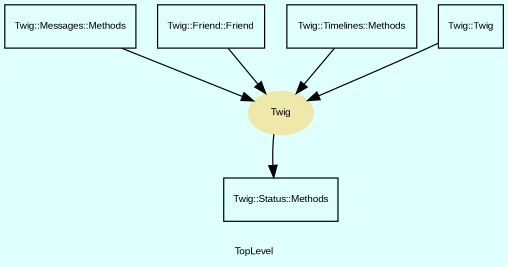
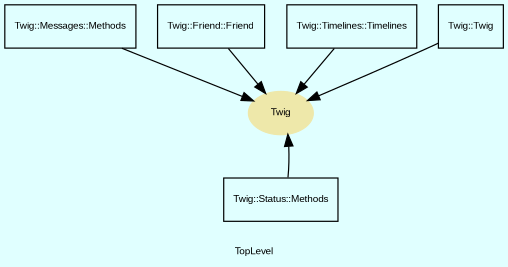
  digraph {
    bgcolor=lightcyan1
    compound=true
    fontname=Arial
    fontsize=8
    label=TopLevel
    node [color=black fontname=Arial fontsize=8 shape=box]
    n1 [color=palegoldenrod fontcolor=black label=Twig shape=ellipse style=filled]
    n2 [label="Twig::Status::Methods"]
    n3 [label="Twig::Messages::Methods"]
    n4 [label="Twig::Friend::Friend"]
-   n5 [label="Twig::Timelines::Methods"]
+   n5 [label="Twig::Timelines::Timelines"]
    n6 [label="Twig::Twig"]
-   n1 -> n2
+   n2 -> n1
    n3 -> n1
    n4 -> n1
    n5 -> n1
    n6 -> n1
  }
